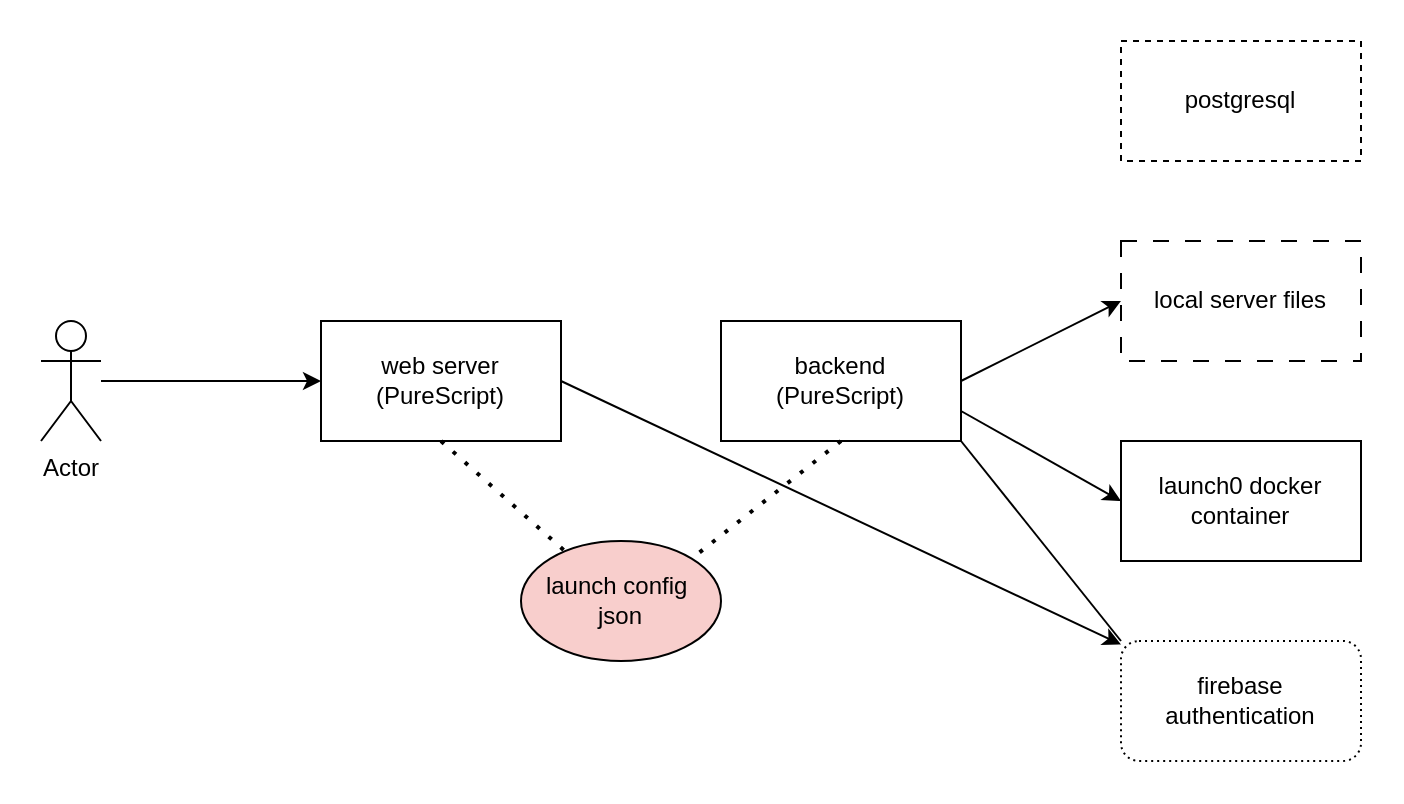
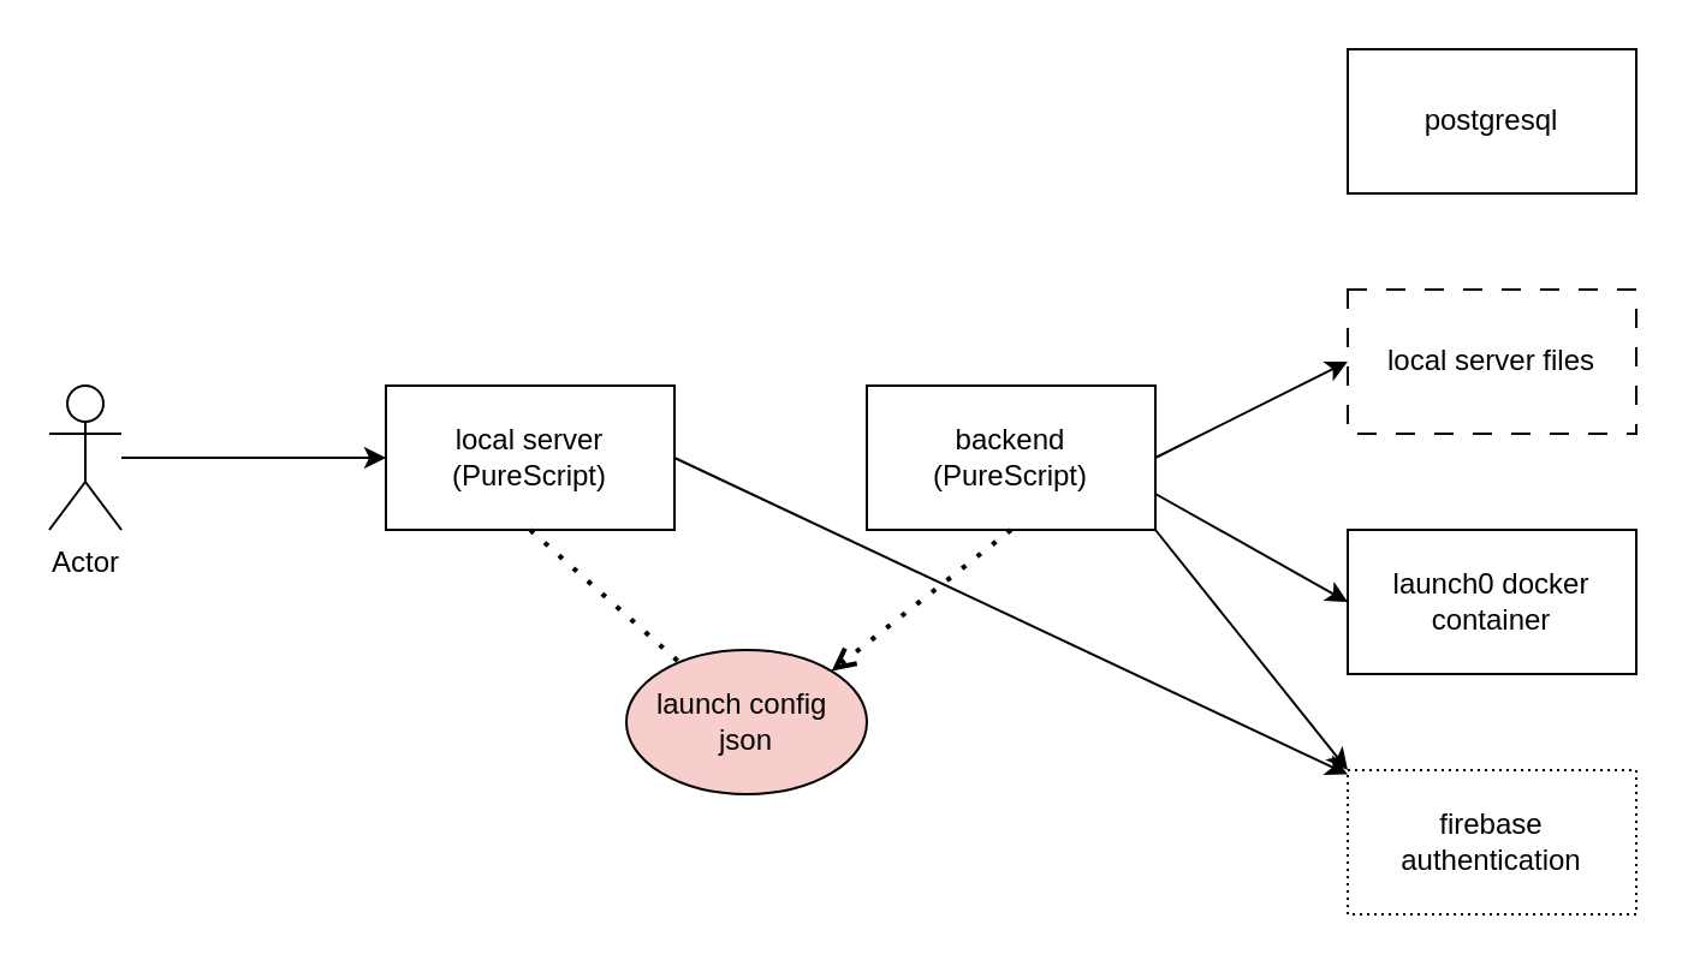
  <mxCell id="0" />
  <mxCell id="1" parent="0" />
  <mxCell id="2" value="Actor" style="shape=umlActor;verticalLabelPosition=bottom;verticalAlign=top;html=1;outlineConnect=0;" vertex="1" parent="1"><mxGeometry x="20" y="160" width="30" height="60" as="geometry" /></mxCell>
  <mxCell id="3" value="" style="endArrow=classic;html=1;rounded=0;" edge="1" parent="1" source="2"><mxGeometry width="50" height="50" relative="1" as="geometry"><mxPoint x="150" y="180" as="sourcePoint" /><mxPoint x="160" y="190" as="targetPoint" /></mxGeometry></mxCell>
- <mxCell id="4" value="web server&lt;div&gt;(PureScript)&lt;/div&gt;" style="rounded=0;whiteSpace=wrap;html=1;" vertex="1" parent="1"><mxGeometry x="160" y="160" width="120" height="60" as="geometry" /></mxCell>
+ <mxCell id="4" value="local server&lt;div&gt;(PureScript)&lt;/div&gt;" style="rounded=0;whiteSpace=wrap;html=1;" vertex="1" parent="1"><mxGeometry x="160" y="160" width="120" height="60" as="geometry" /></mxCell>
  <mxCell id="5" value="backend&lt;div&gt;(PureScript)&lt;/div&gt;" style="rounded=0;whiteSpace=wrap;html=1;" vertex="1" parent="1"><mxGeometry x="360" y="160" width="120" height="60" as="geometry" /></mxCell>
  <mxCell id="6" value="" style="endArrow=classic;html=1;rounded=0;exitX=1;exitY=0.5;exitDx=0;exitDy=0;" edge="1" parent="1" source="4" target="15"><mxGeometry width="50" height="50" relative="1" as="geometry"><mxPoint x="310" y="100" as="sourcePoint" /><mxPoint x="360" y="50" as="targetPoint" /></mxGeometry></mxCell>
- <mxCell id="7" value="postgresql" style="rounded=0;whiteSpace=wrap;html=1;dashed=1;" vertex="1" parent="1"><mxGeometry x="560" y="20" width="120" height="60" as="geometry" /></mxCell>
+ <mxCell id="7" value="postgresql" style="rounded=0;whiteSpace=wrap;html=1;" vertex="1" parent="1"><mxGeometry x="560" y="20" width="120" height="60" as="geometry" /></mxCell>
  <mxCell id="8" value="local server files" style="rounded=0;whiteSpace=wrap;html=1;dashed=1;dashPattern=8 8;" vertex="1" parent="1"><mxGeometry x="560" y="120" width="120" height="60" as="geometry" /></mxCell>
  <mxCell id="9" value="" style="endArrow=classic;html=1;rounded=0;exitX=1;exitY=0.5;exitDx=0;exitDy=0;entryX=0;entryY=0.5;entryDx=0;entryDy=0;" edge="1" parent="1" source="5" target="8"><mxGeometry width="50" height="50" relative="1" as="geometry"><mxPoint x="500" y="320" as="sourcePoint" /><mxPoint x="550" y="270" as="targetPoint" /></mxGeometry></mxCell>
  <mxCell id="10" value="launch0 docker container" style="rounded=0;whiteSpace=wrap;html=1;" vertex="1" parent="1"><mxGeometry x="560" y="220" width="120" height="60" as="geometry" /></mxCell>
  <mxCell id="11" value="" style="endArrow=classic;html=1;rounded=0;exitX=1;exitY=0.75;exitDx=0;exitDy=0;entryX=0;entryY=0.5;entryDx=0;entryDy=0;" edge="1" parent="1" source="5" target="10"><mxGeometry width="50" height="50" relative="1" as="geometry"><mxPoint x="510" y="300" as="sourcePoint" /><mxPoint x="560" y="250" as="targetPoint" /></mxGeometry></mxCell>
  <mxCell id="12" value="launch config&amp;nbsp;&lt;div&gt;json&lt;/div&gt;" style="ellipse;whiteSpace=wrap;html=1;fillColor=#f8cecc;" vertex="1" parent="1"><mxGeometry x="260" y="270" width="100" height="60" as="geometry" /></mxCell>
  <mxCell id="13" value="" style="endArrow=none;dashed=1;html=1;dashPattern=1 3;strokeWidth=2;rounded=0;exitX=0.5;exitY=1;exitDx=0;exitDy=0;" edge="1" parent="1" source="4" target="12"><mxGeometry width="50" height="50" relative="1" as="geometry"><mxPoint x="190" y="310" as="sourcePoint" /><mxPoint x="240" y="260" as="targetPoint" /></mxGeometry></mxCell>
- <mxCell id="14" value="" style="endArrow=none;dashed=1;html=1;dashPattern=1 3;strokeWidth=2;rounded=0;exitX=0.5;exitY=1;exitDx=0;exitDy=0;entryX=1;entryY=0;entryDx=0;entryDy=0;" edge="1" parent="1" source="5" target="12"><mxGeometry width="50" height="50" relative="1" as="geometry"><mxPoint x="230" y="230" as="sourcePoint" /><mxPoint x="292" y="285" as="targetPoint" /></mxGeometry></mxCell>
- <mxCell id="15" value="firebase authentication" style="whiteSpace=wrap;html=1;dashed=1;dashPattern=1 2;rounded=1;" vertex="1" parent="1"><mxGeometry x="560" y="320" width="120" height="60" as="geometry" /></mxCell>
- <mxCell id="16" value="" style="endArrow=none;html=1;rounded=0;exitX=1;exitY=1;exitDx=0;exitDy=0;entryX=0;entryY=0;entryDx=0;entryDy=0;" edge="1" parent="1" source="5" target="15"><mxGeometry width="50" height="50" relative="1" as="geometry"><mxPoint x="500" y="350" as="sourcePoint" /><mxPoint x="550" y="300" as="targetPoint" /></mxGeometry></mxCell>
+ <mxCell id="14" value="" style="endArrow=open;dashed=1;html=1;dashPattern=1 3;strokeWidth=2;rounded=0;exitX=0.5;exitY=1;exitDx=0;exitDy=0;entryX=1;entryY=0;entryDx=0;entryDy=0;" edge="1" parent="1" source="5" target="12"><mxGeometry width="50" height="50" relative="1" as="geometry"><mxPoint x="230" y="230" as="sourcePoint" /><mxPoint x="292" y="285" as="targetPoint" /></mxGeometry></mxCell>
+ <mxCell id="15" value="firebase authentication" style="rounded=0;whiteSpace=wrap;html=1;dashed=1;dashPattern=1 2;" vertex="1" parent="1"><mxGeometry x="560" y="320" width="120" height="60" as="geometry" /></mxCell>
+ <mxCell id="16" value="" style="endArrow=classic;html=1;rounded=0;exitX=1;exitY=1;exitDx=0;exitDy=0;entryX=0;entryY=0;entryDx=0;entryDy=0;" edge="1" parent="1" source="5" target="15"><mxGeometry width="50" height="50" relative="1" as="geometry"><mxPoint x="500" y="350" as="sourcePoint" /><mxPoint x="550" y="300" as="targetPoint" /></mxGeometry></mxCell>
